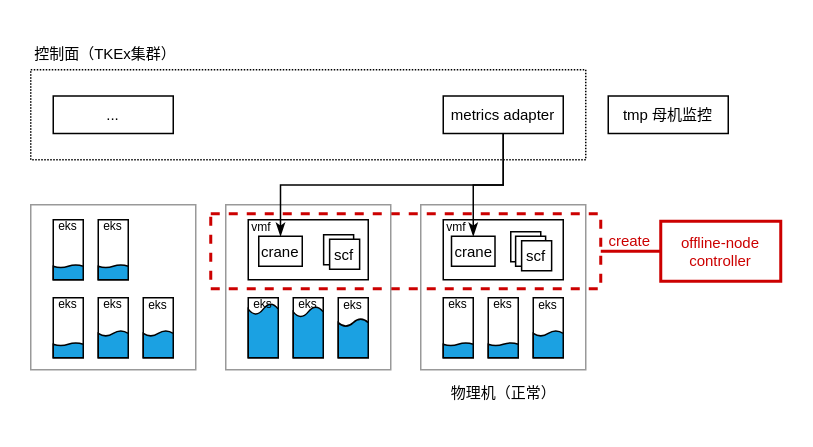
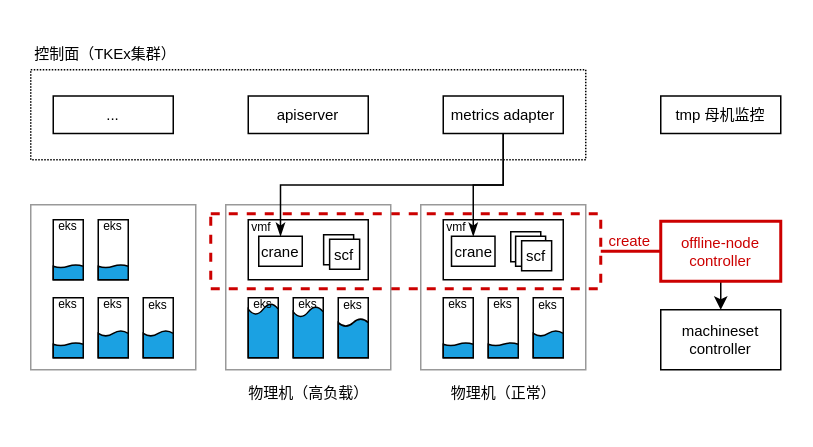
  <mxCell id="0" />
  <mxCell id="1" parent="0" />
  <mxCell id="2" value="" style="rounded=0;whiteSpace=wrap;html=1;fillColor=none;strokeColor=#CC0000;dashed=1;strokeWidth=2;" vertex="1" parent="1"><mxGeometry x="140" y="142" width="260" height="50" as="geometry" /></mxCell>
  <mxCell id="3" value="" style="rounded=0;whiteSpace=wrap;html=1;fillColor=none;strokeWidth=1;strokeColor=#999999;" vertex="1" parent="1"><mxGeometry x="280" y="136" width="110" height="110" as="geometry" /></mxCell>
  <mxCell id="4" value="" style="rounded=0;whiteSpace=wrap;html=1;dashed=1;dashPattern=1 1;" vertex="1" parent="1"><mxGeometry x="20" y="46" width="370" height="60" as="geometry" /></mxCell>
+ <mxCell id="5" value="apiserver" style="whiteSpace=wrap;html=1;fontSize=10;" vertex="1" parent="1"><mxGeometry x="165" y="63.5" width="80" height="25" as="geometry" /></mxCell>
  <mxCell id="6" value="" style="rounded=0;whiteSpace=wrap;html=1;" vertex="1" parent="1"><mxGeometry x="295" y="198" width="20" height="40" as="geometry" /></mxCell>
  <mxCell id="7" value="" style="shape=document;whiteSpace=wrap;html=1;boundedLbl=1;rotation=-180;fillColor=#1ba1e2;fontColor=#ffffff;strokeColor=#000000;size=0.2;" vertex="1" parent="1"><mxGeometry x="295" y="228" width="20" height="10" as="geometry" /></mxCell>
  <mxCell id="8" value="" style="rounded=0;whiteSpace=wrap;html=1;" vertex="1" parent="1"><mxGeometry x="325" y="198" width="20" height="40" as="geometry" /></mxCell>
  <mxCell id="9" value="" style="shape=document;whiteSpace=wrap;html=1;boundedLbl=1;rotation=-180;fillColor=#1ba1e2;fontColor=#ffffff;strokeColor=#000000;size=0.2;" vertex="1" parent="1"><mxGeometry x="325" y="228" width="20" height="10" as="geometry" /></mxCell>
  <mxCell id="10" value="" style="rounded=0;whiteSpace=wrap;html=1;" vertex="1" parent="1"><mxGeometry x="355" y="198" width="20" height="40" as="geometry" /></mxCell>
  <mxCell id="11" value="" style="shape=document;whiteSpace=wrap;html=1;boundedLbl=1;rotation=-180;fillColor=#1ba1e2;fontColor=#ffffff;strokeColor=#000000;size=0.2;" vertex="1" parent="1"><mxGeometry x="355" y="220" width="20" height="18" as="geometry" /></mxCell>
  <mxCell id="12" value="" style="rounded=0;whiteSpace=wrap;html=1;strokeWidth=1;" vertex="1" parent="1"><mxGeometry x="295" y="146" width="80" height="40" as="geometry" /></mxCell>
  <mxCell id="13" value="eks" style="text;html=1;align=center;verticalAlign=middle;whiteSpace=wrap;rounded=0;fontSize=8;" vertex="1" parent="1"><mxGeometry x="295" y="195" width="20" height="14" as="geometry" /></mxCell>
  <mxCell id="14" value="eks" style="text;html=1;align=center;verticalAlign=middle;whiteSpace=wrap;rounded=0;fontSize=8;" vertex="1" parent="1"><mxGeometry x="325" y="195" width="20" height="14" as="geometry" /></mxCell>
  <mxCell id="15" value="eks" style="text;html=1;align=center;verticalAlign=middle;whiteSpace=wrap;rounded=0;fontSize=8;" vertex="1" parent="1"><mxGeometry x="355" y="196" width="20" height="14" as="geometry" /></mxCell>
  <mxCell id="16" value="物理机（正常）" style="text;html=1;align=center;verticalAlign=middle;whiteSpace=wrap;rounded=0;fontSize=10;" vertex="1" parent="1"><mxGeometry x="297.5" y="246" width="75" height="30" as="geometry" /></mxCell>
  <mxCell id="17" value="" style="rounded=0;whiteSpace=wrap;html=1;fillColor=none;strokeWidth=1;strokeColor=#999999;" vertex="1" parent="1"><mxGeometry x="150" y="136" width="110" height="110" as="geometry" /></mxCell>
  <mxCell id="18" value="" style="rounded=0;whiteSpace=wrap;html=1;" vertex="1" parent="1"><mxGeometry x="165" y="198" width="20" height="40" as="geometry" /></mxCell>
  <mxCell id="19" value="" style="shape=document;whiteSpace=wrap;html=1;boundedLbl=1;rotation=-180;fillColor=#1ba1e2;fontColor=#ffffff;strokeColor=#000000;size=0.2;" vertex="1" parent="1"><mxGeometry x="165" y="202" width="20" height="36" as="geometry" /></mxCell>
  <mxCell id="20" value="" style="rounded=0;whiteSpace=wrap;html=1;" vertex="1" parent="1"><mxGeometry x="195" y="198" width="20" height="40" as="geometry" /></mxCell>
  <mxCell id="21" value="" style="shape=document;whiteSpace=wrap;html=1;boundedLbl=1;rotation=-180;fillColor=#1ba1e2;fontColor=#ffffff;strokeColor=#000000;size=0.2;" vertex="1" parent="1"><mxGeometry x="195" y="204" width="20" height="34" as="geometry" /></mxCell>
  <mxCell id="22" value="" style="rounded=0;whiteSpace=wrap;html=1;" vertex="1" parent="1"><mxGeometry x="225" y="198" width="20" height="40" as="geometry" /></mxCell>
  <mxCell id="23" value="" style="shape=document;whiteSpace=wrap;html=1;boundedLbl=1;rotation=-180;fillColor=#1ba1e2;fontColor=#ffffff;strokeColor=#000000;size=0.2;" vertex="1" parent="1"><mxGeometry x="225" y="212" width="20" height="26" as="geometry" /></mxCell>
  <mxCell id="24" value="" style="rounded=0;whiteSpace=wrap;html=1;" vertex="1" parent="1"><mxGeometry x="165" y="146" width="80" height="40" as="geometry" /></mxCell>
  <mxCell id="25" value="eks" style="text;html=1;align=center;verticalAlign=middle;whiteSpace=wrap;rounded=0;fontSize=8;" vertex="1" parent="1"><mxGeometry x="165" y="195" width="20" height="14" as="geometry" /></mxCell>
  <mxCell id="26" value="eks" style="text;html=1;align=center;verticalAlign=middle;whiteSpace=wrap;rounded=0;fontSize=8;" vertex="1" parent="1"><mxGeometry x="195" y="195" width="20" height="14" as="geometry" /></mxCell>
  <mxCell id="27" value="eks" style="text;html=1;align=center;verticalAlign=middle;whiteSpace=wrap;rounded=0;fontSize=8;" vertex="1" parent="1"><mxGeometry x="225" y="196" width="20" height="14" as="geometry" /></mxCell>
+ <mxCell id="28" value="物理机（高负载）" style="text;html=1;align=center;verticalAlign=middle;whiteSpace=wrap;rounded=0;fontSize=10;" vertex="1" parent="1"><mxGeometry x="153.75" y="246" width="102.5" height="30" as="geometry" /></mxCell>
  <mxCell id="29" value="" style="rounded=0;whiteSpace=wrap;html=1;strokeWidth=1;strokeColor=#999999;" vertex="1" parent="1"><mxGeometry x="20" y="136" width="110" height="110" as="geometry" /></mxCell>
  <mxCell id="30" value="" style="rounded=0;whiteSpace=wrap;html=1;" vertex="1" parent="1"><mxGeometry x="35" y="198" width="20" height="40" as="geometry" /></mxCell>
  <mxCell id="31" value="" style="shape=document;whiteSpace=wrap;html=1;boundedLbl=1;rotation=-180;fillColor=#1ba1e2;fontColor=#ffffff;strokeColor=#000000;size=0.2;" vertex="1" parent="1"><mxGeometry x="35" y="228" width="20" height="10" as="geometry" /></mxCell>
  <mxCell id="32" value="" style="rounded=0;whiteSpace=wrap;html=1;" vertex="1" parent="1"><mxGeometry x="65" y="198" width="20" height="40" as="geometry" /></mxCell>
  <mxCell id="33" value="" style="shape=document;whiteSpace=wrap;html=1;boundedLbl=1;rotation=-180;fillColor=#1ba1e2;fontColor=#ffffff;strokeColor=#000000;size=0.2;" vertex="1" parent="1"><mxGeometry x="65" y="220" width="20" height="18" as="geometry" /></mxCell>
  <mxCell id="34" value="" style="rounded=0;whiteSpace=wrap;html=1;" vertex="1" parent="1"><mxGeometry x="95" y="198" width="20" height="40" as="geometry" /></mxCell>
  <mxCell id="35" value="" style="shape=document;whiteSpace=wrap;html=1;boundedLbl=1;rotation=-180;fillColor=#1ba1e2;fontColor=#ffffff;strokeColor=#000000;size=0.2;" vertex="1" parent="1"><mxGeometry x="95" y="220" width="20" height="18" as="geometry" /></mxCell>
  <mxCell id="36" value="eks" style="text;html=1;align=center;verticalAlign=middle;whiteSpace=wrap;rounded=0;fontSize=8;" vertex="1" parent="1"><mxGeometry x="35" y="195" width="20" height="14" as="geometry" /></mxCell>
  <mxCell id="37" value="eks" style="text;html=1;align=center;verticalAlign=middle;whiteSpace=wrap;rounded=0;fontSize=8;" vertex="1" parent="1"><mxGeometry x="65" y="195" width="20" height="14" as="geometry" /></mxCell>
  <mxCell id="38" value="eks" style="text;html=1;align=center;verticalAlign=middle;whiteSpace=wrap;rounded=0;fontSize=8;" vertex="1" parent="1"><mxGeometry x="95" y="196" width="20" height="14" as="geometry" /></mxCell>
  <mxCell id="39" value="" style="rounded=0;whiteSpace=wrap;html=1;" vertex="1" parent="1"><mxGeometry x="35" y="146" width="20" height="40" as="geometry" /></mxCell>
  <mxCell id="40" value="eks" style="text;html=1;align=center;verticalAlign=middle;whiteSpace=wrap;rounded=0;fontSize=8;" vertex="1" parent="1"><mxGeometry x="35" y="143" width="20" height="14" as="geometry" /></mxCell>
  <mxCell id="41" value="" style="shape=document;whiteSpace=wrap;html=1;boundedLbl=1;rotation=-180;fillColor=#1ba1e2;fontColor=#ffffff;strokeColor=#000000;size=0.2;" vertex="1" parent="1"><mxGeometry x="35" y="176" width="20" height="10" as="geometry" /></mxCell>
  <mxCell id="42" value="crane" style="rounded=0;whiteSpace=wrap;html=1;fontSize=10;" vertex="1" parent="1"><mxGeometry x="172" y="157" width="29" height="20" as="geometry" /></mxCell>
  <mxCell id="43" value="" style="rounded=0;whiteSpace=wrap;html=1;fontSize=10;" vertex="1" parent="1"><mxGeometry x="215.25" y="156" width="20" height="20" as="geometry" /></mxCell>
  <mxCell id="44" value="scf" style="rounded=0;whiteSpace=wrap;html=1;fontSize=10;" vertex="1" parent="1"><mxGeometry x="219.25" y="159" width="20" height="20" as="geometry" /></mxCell>
  <mxCell id="45" value="" style="rounded=0;whiteSpace=wrap;html=1;" vertex="1" parent="1"><mxGeometry x="65" y="146" width="20" height="40" as="geometry" /></mxCell>
  <mxCell id="46" value="eks" style="text;html=1;align=center;verticalAlign=middle;whiteSpace=wrap;rounded=0;fontSize=8;" vertex="1" parent="1"><mxGeometry x="65" y="143" width="20" height="14" as="geometry" /></mxCell>
  <mxCell id="47" value="" style="shape=document;whiteSpace=wrap;html=1;boundedLbl=1;rotation=-180;fillColor=#1ba1e2;fontColor=#ffffff;strokeColor=#000000;size=0.2;" vertex="1" parent="1"><mxGeometry x="65" y="176" width="20" height="10" as="geometry" /></mxCell>
  <mxCell id="48" value="crane" style="rounded=0;whiteSpace=wrap;html=1;fontSize=10;" vertex="1" parent="1"><mxGeometry x="300.5" y="157" width="29" height="20" as="geometry" /></mxCell>
  <mxCell id="49" value="" style="rounded=0;whiteSpace=wrap;html=1;fontSize=10;" vertex="1" parent="1"><mxGeometry x="340" y="154" width="20" height="20" as="geometry" /></mxCell>
  <mxCell id="50" value="" style="rounded=0;whiteSpace=wrap;html=1;fontSize=10;" vertex="1" parent="1"><mxGeometry x="343.25" y="157" width="20" height="20" as="geometry" /></mxCell>
  <mxCell id="51" value="scf" style="rounded=0;whiteSpace=wrap;html=1;fontSize=10;" vertex="1" parent="1"><mxGeometry x="347.25" y="160" width="20" height="20" as="geometry" /></mxCell>
  <mxCell id="52" value="控制面（TKEx集群）" style="text;html=1;align=center;verticalAlign=middle;whiteSpace=wrap;rounded=0;fontSize=10;" vertex="1" parent="1"><mxGeometry x="20" y="20" width="100" height="30" as="geometry" /></mxCell>
  <mxCell id="53" style="edgeStyle=orthogonalEdgeStyle;rounded=0;orthogonalLoop=1;jettySize=auto;html=1;exitX=0.5;exitY=1;exitDx=0;exitDy=0;endArrow=classicThin;endFill=1;" edge="1" parent="1" source="55" target="48"><mxGeometry relative="1" as="geometry" /></mxCell>
  <mxCell id="54" style="edgeStyle=orthogonalEdgeStyle;rounded=0;orthogonalLoop=1;jettySize=auto;html=1;exitX=0.5;exitY=1;exitDx=0;exitDy=0;entryX=0.5;entryY=0;entryDx=0;entryDy=0;endArrow=classicThin;endFill=1;" edge="1" parent="1" source="55" target="42"><mxGeometry relative="1" as="geometry" /></mxCell>
  <mxCell id="55" value="metrics adapter" style="whiteSpace=wrap;html=1;fontSize=10;" vertex="1" parent="1"><mxGeometry x="295" y="63.5" width="80" height="25" as="geometry" /></mxCell>
  <mxCell id="56" value="..." style="whiteSpace=wrap;html=1;fontSize=10;" vertex="1" parent="1"><mxGeometry x="35" y="63.5" width="80" height="25" as="geometry" /></mxCell>
+ <mxCell id="57" style="edgeStyle=orthogonalEdgeStyle;rounded=0;orthogonalLoop=1;jettySize=auto;html=1;exitX=0.5;exitY=1;exitDx=0;exitDy=0;entryX=0.5;entryY=0;entryDx=0;entryDy=0;" edge="1" parent="1" source="58" target="59"><mxGeometry relative="1" as="geometry" /></mxCell>
  <mxCell id="58" value="offline-node&lt;br&gt;controller" style="whiteSpace=wrap;html=1;fontSize=10;strokeColor=#CC0000;strokeWidth=2;fontColor=#CC0000;" vertex="1" parent="1"><mxGeometry x="440" y="147" width="80" height="40" as="geometry" /></mxCell>
+ <mxCell id="59" value="machineset&lt;br&gt;controller" style="whiteSpace=wrap;html=1;fontSize=10;" vertex="1" parent="1"><mxGeometry x="440" y="206" width="80" height="40" as="geometry" /></mxCell>
  <mxCell id="60" style="rounded=0;orthogonalLoop=1;jettySize=auto;html=1;exitX=1;exitY=0.5;exitDx=0;exitDy=0;entryX=0;entryY=0.5;entryDx=0;entryDy=0;endArrow=none;endFill=0;strokeWidth=2;strokeColor=#CC0000;" edge="1" parent="1" source="2" target="58"><mxGeometry relative="1" as="geometry" /></mxCell>
  <mxCell id="61" value="vmf" style="text;html=1;align=center;verticalAlign=middle;whiteSpace=wrap;rounded=0;fontSize=8;" vertex="1" parent="1"><mxGeometry x="294" y="144" width="20" height="14" as="geometry" /></mxCell>
  <mxCell id="62" value="vmf" style="text;html=1;align=center;verticalAlign=middle;whiteSpace=wrap;rounded=0;fontSize=8;" vertex="1" parent="1"><mxGeometry x="164" y="144" width="20" height="14" as="geometry" /></mxCell>
- <mxCell id="63" value="tmp 母机监控" style="whiteSpace=wrap;html=1;fontSize=10;" vertex="1" parent="1"><mxGeometry x="405" y="63.5" width="80" height="25" as="geometry" /></mxCell>
+ <mxCell id="63" value="tmp 母机监控" style="whiteSpace=wrap;html=1;fontSize=10;" vertex="1" parent="1"><mxGeometry x="440" y="63.5" width="80" height="25" as="geometry" /></mxCell>
  <mxCell id="64" value="create" style="text;html=1;align=center;verticalAlign=middle;resizable=0;points=[];autosize=1;strokeColor=none;fillColor=none;fontSize=10;fontColor=#CC0000;" vertex="1" parent="1"><mxGeometry x="394" y="145" width="50" height="30" as="geometry" /></mxCell>
